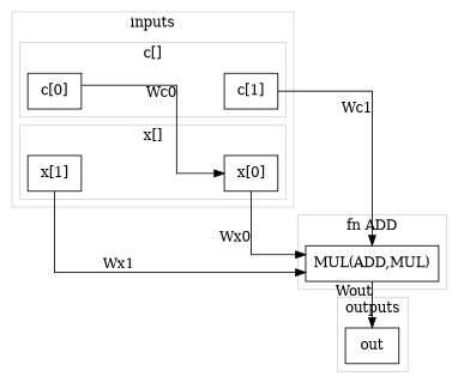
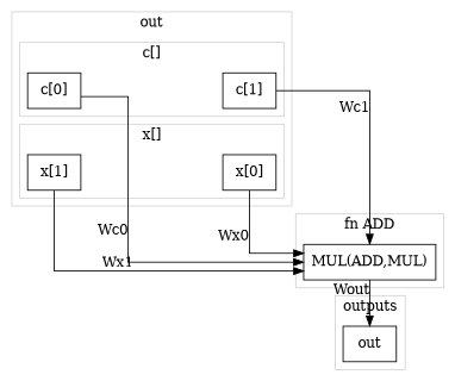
  digraph {
    forcelabels=true
    nodesep=2.0
    splines=ortho
    node [shape=box]
    n1 [label="MUL(ADD,MUL)"]
    n2 [label="c[0]"]
    n3 [label="c[1]"]
    n4 [label="x[0]"]
    n5 [label="x[1]"]
    n6 [label=out]
    subgraph cluster_1 {
      color=lightgray
      label="fn ADD"
      n1
    }
    subgraph cluster_2 {
      color=lightgray
-     label=inputs
+     label=out
      subgraph cluster_3 {
        color=lightgray
        label="c[]"
        n2
        n3
      }
      subgraph cluster_4 {
        color=lightgray
        label="x[]"
        n4
        n5
      }
    }
    subgraph cluster_5 {
      color=lightgray
      label=outputs
      n6
    }
    n1 -> n6 [xlabel=Wout]
-   n2 -> n4 [xlabel=Wc0]
+   n2 -> n1 [xlabel=Wc0]
    n3 -> n1 [xlabel=Wc1]
    n4 -> n1 [xlabel=Wx0]
    n5 -> n1 [xlabel=Wx1]
  }
